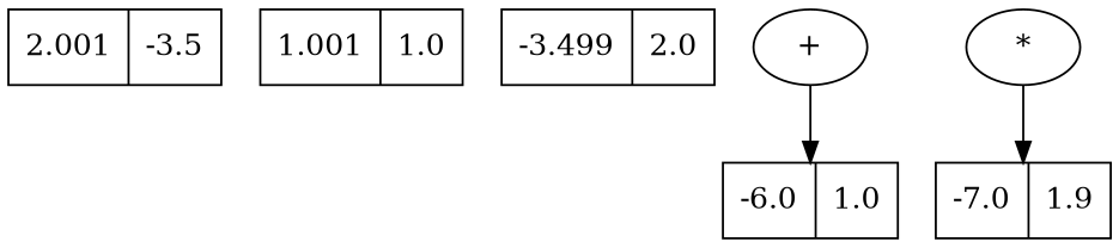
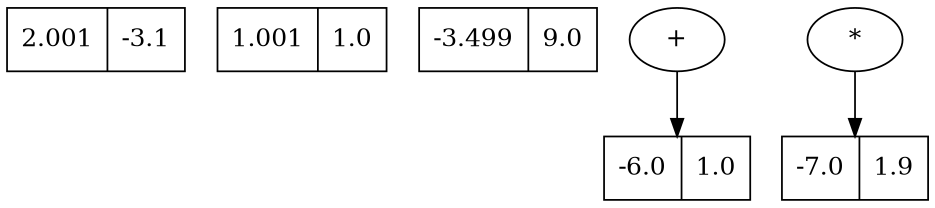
  digraph {
    node [shape=record]
-   n1 [label="2.001 | -3.5"]
+   n1 [label="2.001 | -3.1"]
    n2 [label="1.001 | 1.0"]
-   n3 [label="-3.499 | 2.0"]
+   n3 [label="-3.499 | 9.0"]
    n4 [label="-6.0 | 1.0"]
    n5 [label="+" shape=""]
    n6 [label="-7.0 | 1.9"]
    n7 [label="*" shape=""]
    n5 -> n4
    n7 -> n6
  }
